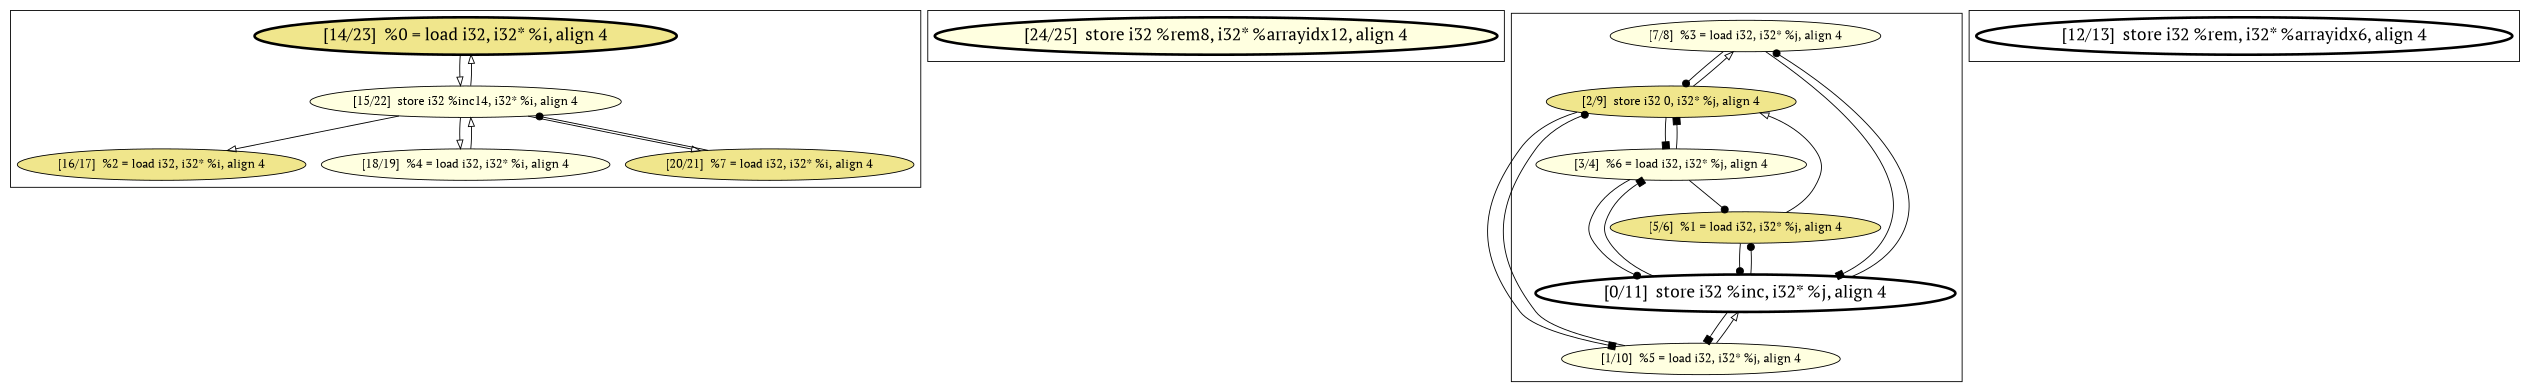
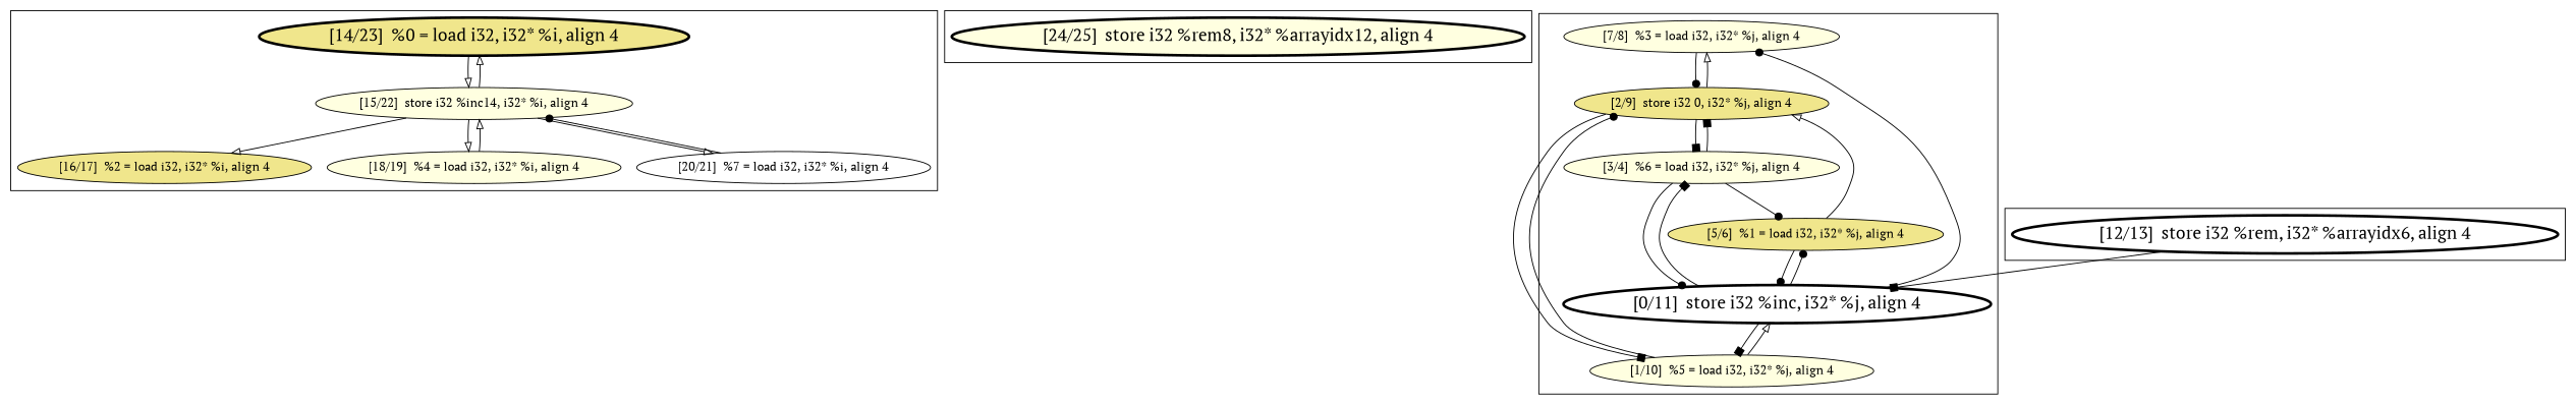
  digraph {
    fontname="PT Serif"
    node [fillcolor=lightyellow fontname="PT Serif" shape=ellipse style=filled]
    edge [arrowhead=onormal fontname="PT Serif"]
    n1 [fillcolor=khaki fontsize=20 label="[14/23]  %0 = load i32, i32* %i, align 4" penwidth=3.0]
    n2 [label="[15/22]  store i32 %inc14, i32* %i, align 4"]
    n3 [fillcolor=khaki label="[16/17]  %2 = load i32, i32* %i, align 4"]
    n4 [label="[18/19]  %4 = load i32, i32* %i, align 4"]
-   n5 [fillcolor=khaki label="[20/21]  %7 = load i32, i32* %i, align 4"]
+   n5 [fillcolor=white label="[20/21]  %7 = load i32, i32* %i, align 4"]
    n6 [fontsize=20 label="[24/25]  store i32 %rem8, i32* %arrayidx12, align 4" penwidth=3.0]
    n7 [label="[7/8]  %3 = load i32, i32* %j, align 4"]
    n8 [fillcolor=khaki label="[2/9]  store i32 0, i32* %j, align 4"]
    n9 [label="[1/10]  %5 = load i32, i32* %j, align 4"]
    n10 [label="[3/4]  %6 = load i32, i32* %j, align 4"]
    n11 [fillcolor=white fontsize=20 label="[0/11]  store i32 %inc, i32* %j, align 4" penwidth=3.0]
    n12 [fillcolor=khaki label="[5/6]  %1 = load i32, i32* %j, align 4"]
    n13 [fillcolor=white fontsize=20 label="[12/13]  store i32 %rem, i32* %arrayidx6, align 4" penwidth=3.0]
    subgraph cluster_1 {
      n1
      n2
      n3
      n4
      n5
    }
    subgraph cluster_2 {
      n6
    }
    subgraph cluster_3 {
      n7
      n8
      n9
      n10
      n11
      n12
    }
    subgraph cluster_4 {
      n13
    }
    n1 -> n2
    n2 -> n1
    n2 -> n3
    n2 -> n4
    n2 -> n5
    n4 -> n2
    n5 -> n2 [arrowhead=dot]
    n7 -> n8 [arrowhead=dot]
-   n7 -> n11 [arrowhead=box]
+   n13 -> n11 [arrowhead=box]
    n8 -> n7
    n8 -> n9 [arrowhead=box]
    n8 -> n10 [arrowhead=box]
    n9 -> n8 [arrowhead=dot]
    n9 -> n11
    n10 -> n8 [arrowhead=box]
    n10 -> n11 [arrowhead=dot]
    n10 -> n12 [arrowhead=dot]
    n11 -> n7 [arrowhead=dot]
    n11 -> n9 [arrowhead=box]
    n11 -> n10 [arrowhead=box]
    n11 -> n12 [arrowhead=dot]
    n12 -> n8
    n12 -> n11 [arrowhead=dot]
  }
